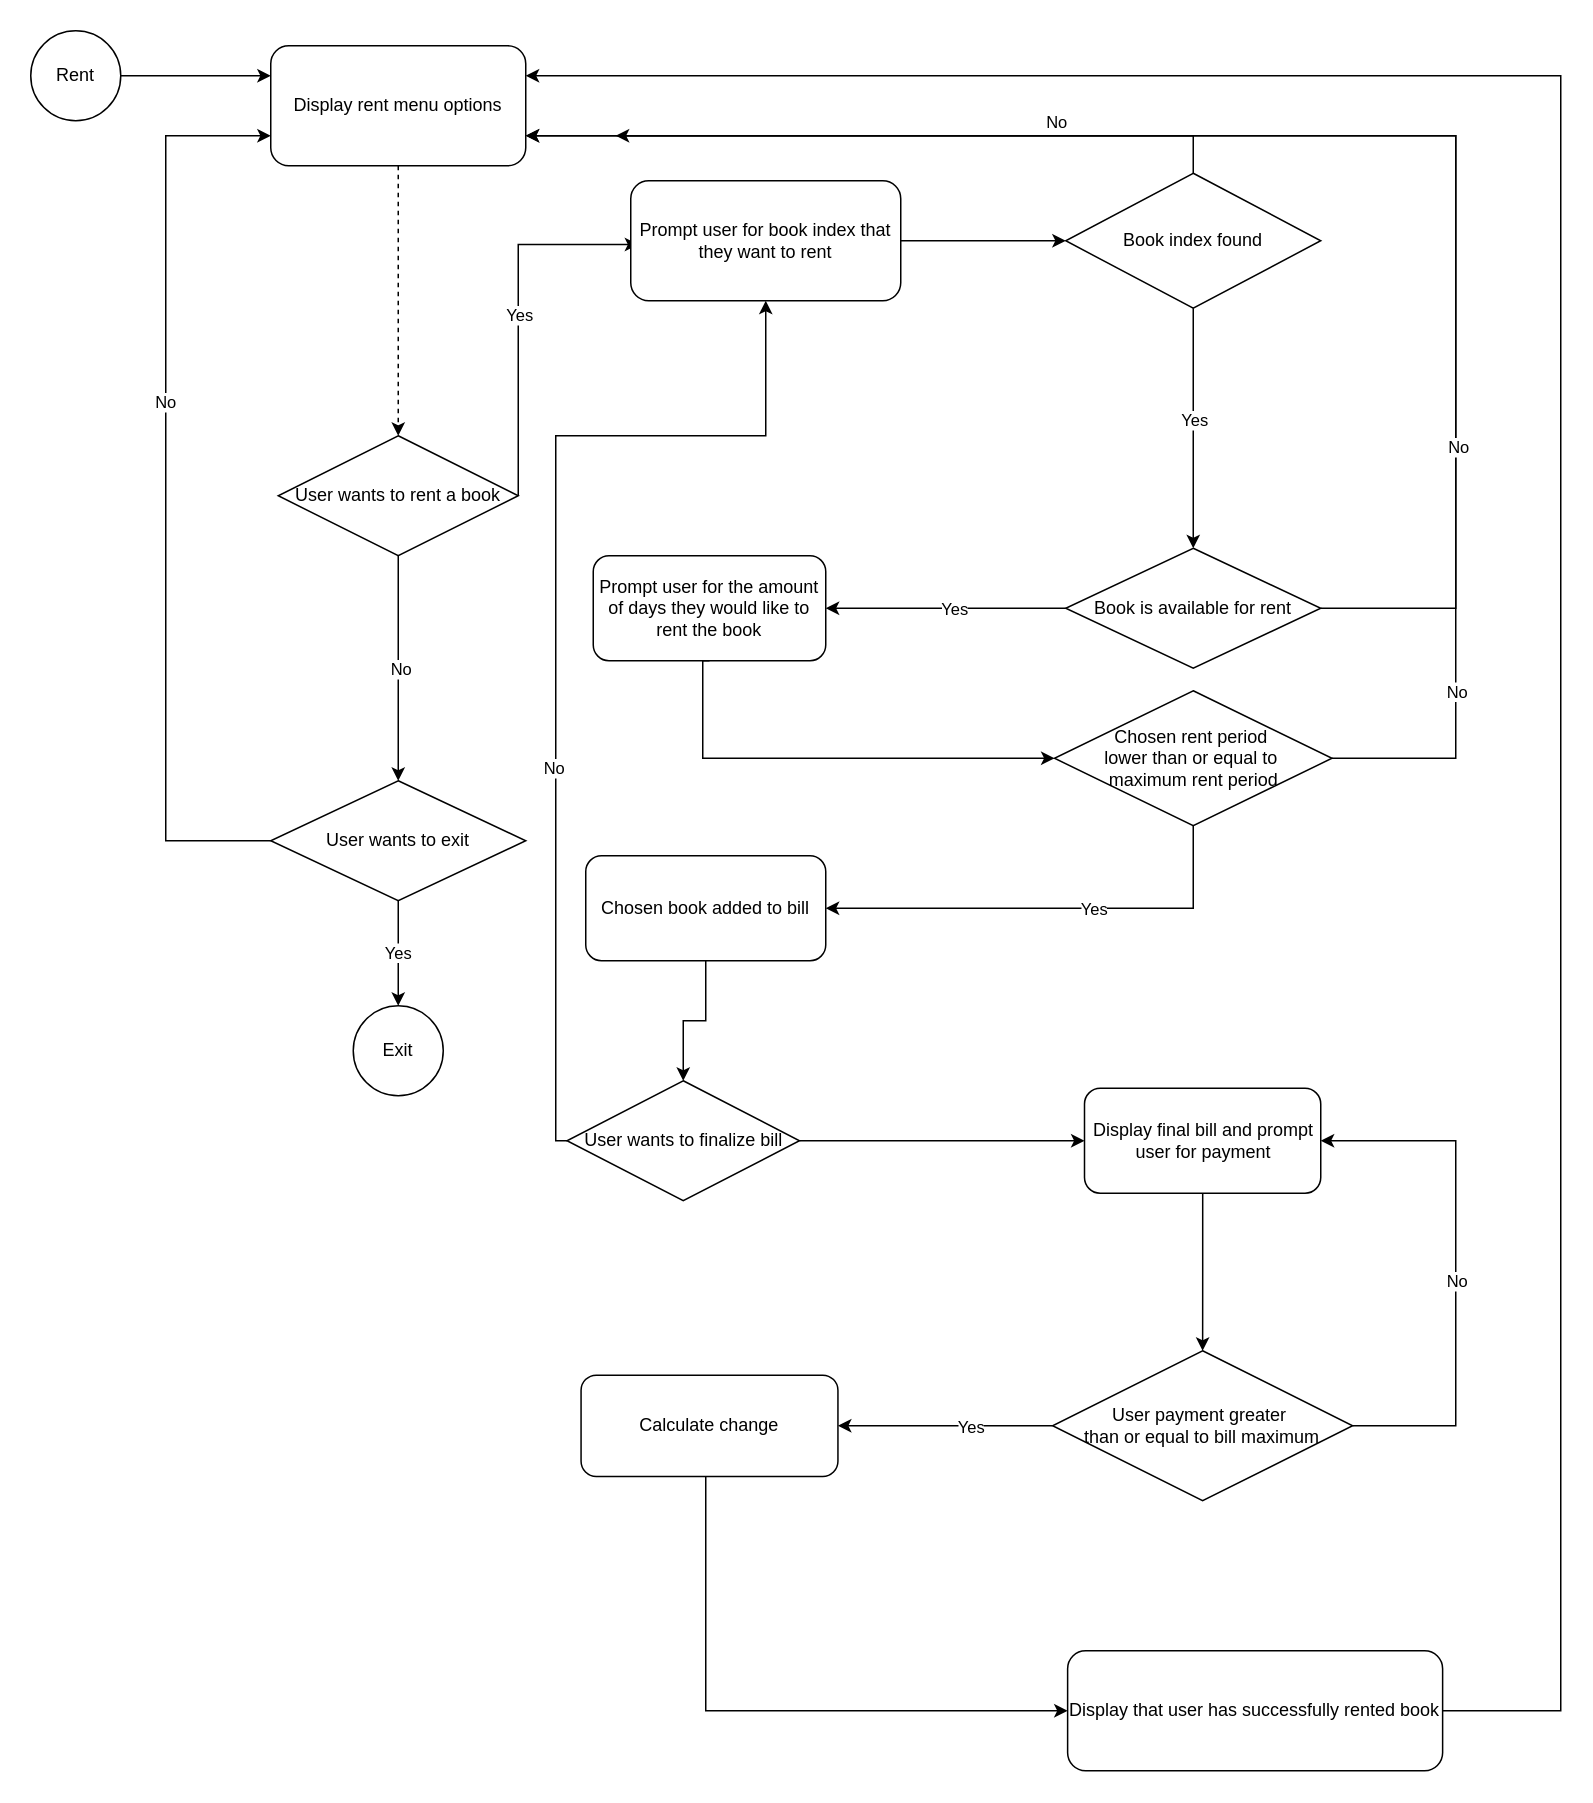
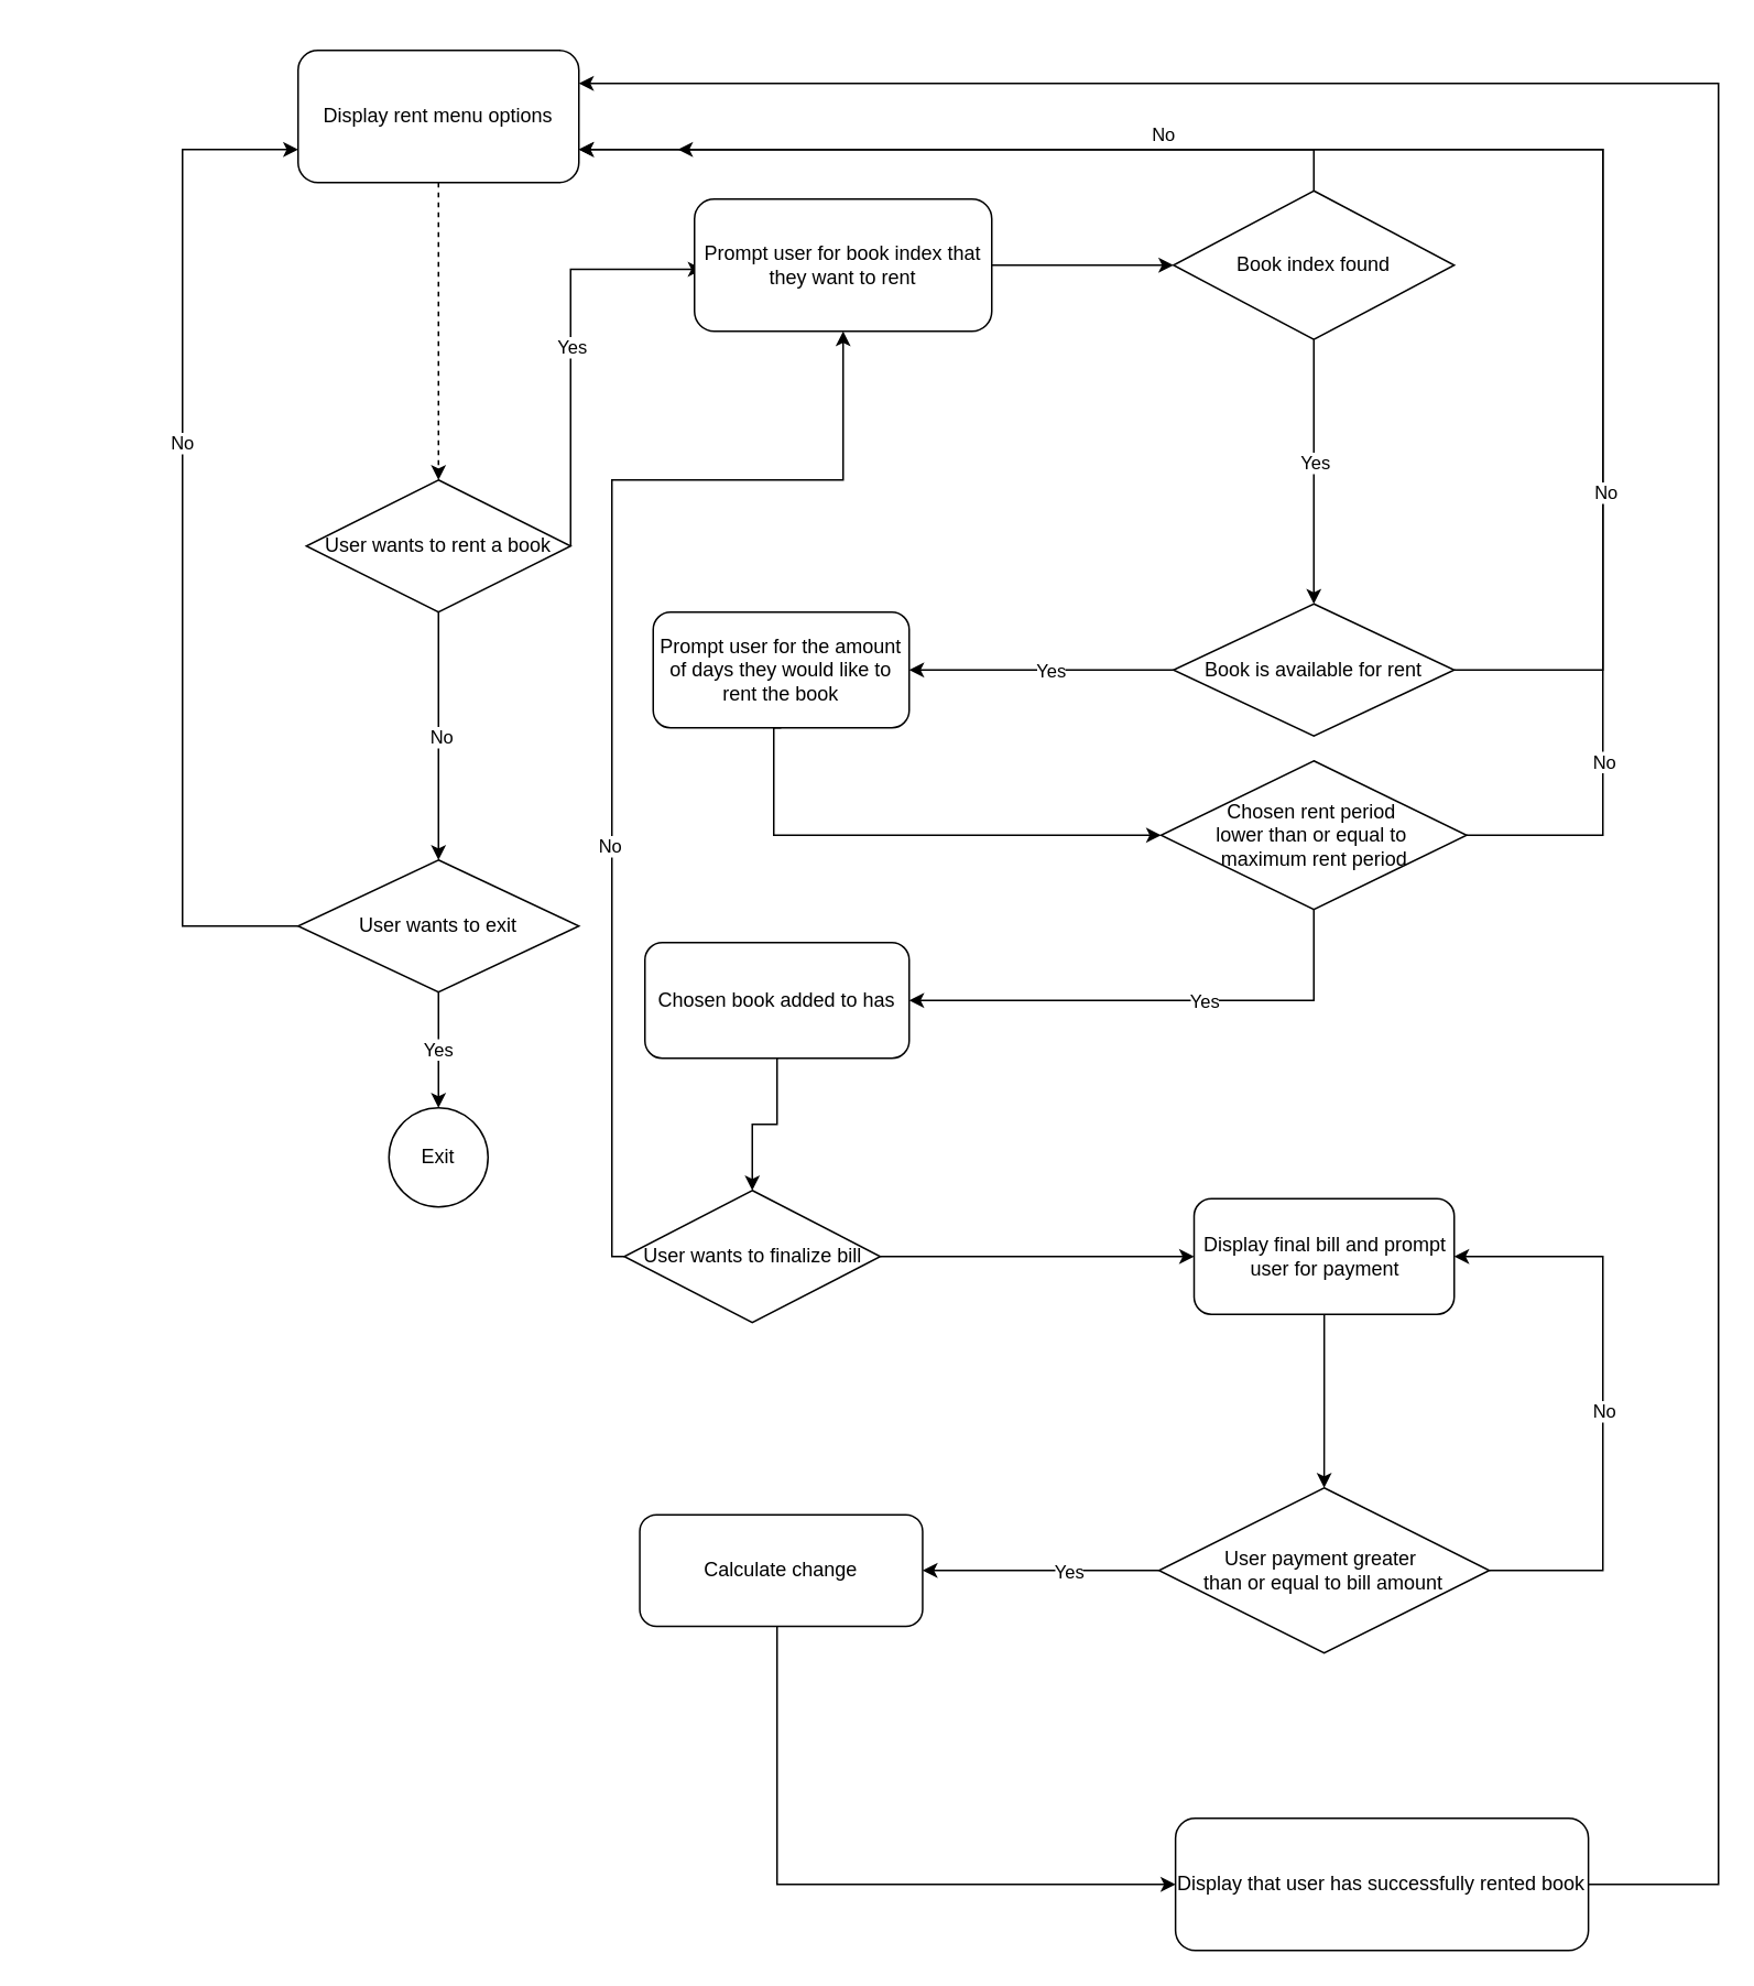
  <mxCell id="0" />
  <mxCell id="1" parent="0" />
  <mxCell id="2" style="edgeStyle=orthogonalEdgeStyle;rounded=0;orthogonalLoop=1;jettySize=auto;html=1;exitX=0.5;exitY=1;exitDx=0;exitDy=0;entryX=0.5;entryY=0;entryDx=0;entryDy=0;" parent="1" source="26" target="7" edge="1"><mxGeometry relative="1" as="geometry"><mxPoint x="320" y="400" as="sourcePoint" /><Array as="points"><mxPoint x="265" y="460" /><mxPoint x="265" y="460" /></Array></mxGeometry></mxCell>
  <mxCell id="3" value="No" style="edgeLabel;html=1;align=center;verticalAlign=middle;resizable=0;points=[];" parent="2" connectable="0" vertex="1"><mxGeometry x="0.005" y="1" relative="1" as="geometry"><mxPoint as="offset" /></mxGeometry></mxCell>
  <mxCell id="4" style="edgeStyle=orthogonalEdgeStyle;rounded=0;orthogonalLoop=1;jettySize=auto;html=1;entryX=0;entryY=0.75;entryDx=0;entryDy=0;" parent="1" source="7" target="19" edge="1"><mxGeometry relative="1" as="geometry"><mxPoint x="90" y="100" as="targetPoint" /><Array as="points"><mxPoint x="110" y="560" /><mxPoint x="110" y="90" /></Array></mxGeometry></mxCell>
  <mxCell id="5" value="No" style="edgeLabel;html=1;align=center;verticalAlign=middle;resizable=0;points=[];" parent="4" vertex="1" connectable="0"><mxGeometry x="0.189" y="1" relative="1" as="geometry"><mxPoint as="offset" /></mxGeometry></mxCell>
  <mxCell id="6" value="Yes" style="edgeStyle=orthogonalEdgeStyle;rounded=0;orthogonalLoop=1;jettySize=auto;html=1;entryX=0.5;entryY=0;entryDx=0;entryDy=0;exitX=0.5;exitY=1;exitDx=0;exitDy=0;" parent="1" source="7" target="29" edge="1"><mxGeometry relative="1" as="geometry"><Array as="points"><mxPoint x="265" y="630" /><mxPoint x="265" y="630" /></Array></mxGeometry></mxCell>
  <mxCell id="7" value="User wants to exit" style="rhombus;whiteSpace=wrap;html=1;" parent="1" vertex="1"><mxGeometry x="180" y="520" width="170" height="80" as="geometry" /></mxCell>
  <mxCell id="8" style="edgeStyle=orthogonalEdgeStyle;rounded=0;orthogonalLoop=1;jettySize=auto;html=1;entryX=1;entryY=0.5;entryDx=0;entryDy=0;" parent="1" source="12" target="28" edge="1"><mxGeometry relative="1" as="geometry"><Array as="points"><mxPoint x="795" y="605" /></Array></mxGeometry></mxCell>
  <mxCell id="9" value="Yes" style="edgeLabel;html=1;align=center;verticalAlign=middle;resizable=0;points=[];" parent="8" connectable="0" vertex="1"><mxGeometry x="-0.179" relative="1" as="geometry"><mxPoint x="1" as="offset" /></mxGeometry></mxCell>
  <mxCell id="10" style="edgeStyle=orthogonalEdgeStyle;rounded=0;orthogonalLoop=1;jettySize=auto;html=1;entryX=1;entryY=0.75;entryDx=0;entryDy=0;exitX=1;exitY=0.5;exitDx=0;exitDy=0;" edge="1" parent="1" source="12"><mxGeometry relative="1" as="geometry"><mxPoint x="947.5" y="505" as="sourcePoint" /><mxPoint x="410" y="90" as="targetPoint" /><Array as="points"><mxPoint x="970" y="505" /><mxPoint x="970" y="90" /></Array></mxGeometry></mxCell>
  <mxCell id="11" value="No" style="edgeLabel;html=1;align=center;verticalAlign=middle;resizable=0;points=[];" vertex="1" connectable="0" parent="10"><mxGeometry x="-0.802" relative="1" as="geometry"><mxPoint y="-22" as="offset" /></mxGeometry></mxCell>
  <mxCell id="12" value="Chosen rent period&amp;nbsp;&lt;div&gt;lower&amp;nbsp;&lt;span style=&quot;background-color: initial;&quot;&gt;than or equal to&amp;nbsp;&lt;/span&gt;&lt;div&gt;&lt;div&gt;maximum rent period&lt;/div&gt;&lt;/div&gt;&lt;/div&gt;" style="rhombus;whiteSpace=wrap;html=1;" parent="1" vertex="1"><mxGeometry x="702.5" y="460" width="185" height="90" as="geometry" /></mxCell>
  <mxCell id="13" style="edgeStyle=orthogonalEdgeStyle;rounded=0;orthogonalLoop=1;jettySize=auto;html=1;entryX=1;entryY=0.5;entryDx=0;entryDy=0;exitX=0;exitY=0.5;exitDx=0;exitDy=0;" parent="1" source="17" target="23" edge="1"><mxGeometry relative="1" as="geometry"><Array as="points"><mxPoint x="630" y="950" /><mxPoint x="630" y="950" /></Array></mxGeometry></mxCell>
  <mxCell id="14" value="Yes" style="edgeLabel;html=1;align=center;verticalAlign=middle;resizable=0;points=[];" vertex="1" connectable="0" parent="13"><mxGeometry x="-0.236" relative="1" as="geometry"><mxPoint as="offset" /></mxGeometry></mxCell>
  <mxCell id="15" style="edgeStyle=orthogonalEdgeStyle;rounded=0;orthogonalLoop=1;jettySize=auto;html=1;entryX=1;entryY=0.5;entryDx=0;entryDy=0;" edge="1" parent="1" source="17" target="49"><mxGeometry relative="1" as="geometry"><Array as="points"><mxPoint x="970" y="950" /><mxPoint x="970" y="760" /></Array></mxGeometry></mxCell>
  <mxCell id="16" value="No" style="edgeLabel;html=1;align=center;verticalAlign=middle;resizable=0;points=[];" vertex="1" connectable="0" parent="15"><mxGeometry x="-0.055" relative="1" as="geometry"><mxPoint as="offset" /></mxGeometry></mxCell>
- <mxCell id="17" value="User payment greater&amp;nbsp;&lt;div&gt;than or equal to bill maximum&lt;/div&gt;" style="rhombus;whiteSpace=wrap;html=1;" parent="1" vertex="1"><mxGeometry x="701.25" y="900" width="200" height="100" as="geometry" /></mxCell>
+ <mxCell id="17" value="User payment greater&amp;nbsp;&lt;div&gt;than or equal to bill amount&lt;/div&gt;" style="rhombus;whiteSpace=wrap;html=1;" parent="1" vertex="1"><mxGeometry x="701.25" y="900" width="200" height="100" as="geometry" /></mxCell>
  <mxCell id="18" style="edgeStyle=orthogonalEdgeStyle;rounded=0;orthogonalLoop=1;jettySize=auto;html=1;entryX=0.5;entryY=0;entryDx=0;entryDy=0;dashed=1;" edge="1" parent="1" source="19" target="26"><mxGeometry relative="1" as="geometry" /></mxCell>
  <mxCell id="19" value="Display rent menu options" style="rounded=1;whiteSpace=wrap;html=1;" parent="1" vertex="1"><mxGeometry x="180" y="30" width="170" height="80" as="geometry" /></mxCell>
- <mxCell id="20" style="edgeStyle=orthogonalEdgeStyle;rounded=0;orthogonalLoop=1;jettySize=auto;html=1;entryX=0;entryY=0.25;entryDx=0;entryDy=0;" edge="1" parent="1" source="21" target="19"><mxGeometry relative="1" as="geometry"><Array as="points"><mxPoint x="140" y="50" /><mxPoint x="140" y="50" /></Array></mxGeometry></mxCell>
- <mxCell id="21" value="Rent" style="ellipse;whiteSpace=wrap;html=1;" parent="1" vertex="1"><mxGeometry x="20" y="20" width="60" height="60" as="geometry" /></mxCell>
  <mxCell id="22" style="edgeStyle=orthogonalEdgeStyle;rounded=0;orthogonalLoop=1;jettySize=auto;html=1;entryX=0;entryY=0.5;entryDx=0;entryDy=0;" edge="1" parent="1" source="23" target="51"><mxGeometry relative="1" as="geometry"><Array as="points"><mxPoint x="470" y="1140" /></Array></mxGeometry></mxCell>
  <mxCell id="23" value="Calculate change" style="rounded=1;whiteSpace=wrap;html=1;" parent="1" vertex="1"><mxGeometry x="386.88" y="916.25" width="171.25" height="67.5" as="geometry" /></mxCell>
  <mxCell id="24" style="edgeStyle=orthogonalEdgeStyle;rounded=0;orthogonalLoop=1;jettySize=auto;html=1;entryX=0;entryY=0.5;entryDx=0;entryDy=0;" edge="1" parent="1"><mxGeometry relative="1" as="geometry"><mxPoint x="345" y="330" as="sourcePoint" /><mxPoint x="425" y="162.5" as="targetPoint" /><Array as="points"><mxPoint x="345" y="162.5" /></Array></mxGeometry></mxCell>
  <mxCell id="25" value="Yes" style="edgeLabel;html=1;align=center;verticalAlign=middle;resizable=0;points=[];" vertex="1" connectable="0" parent="24"><mxGeometry x="-0.022" relative="1" as="geometry"><mxPoint as="offset" /></mxGeometry></mxCell>
  <mxCell id="26" value="User wants to rent a book" style="rhombus;whiteSpace=wrap;html=1;" parent="1" vertex="1"><mxGeometry x="185" y="290" width="160" height="80" as="geometry" /></mxCell>
  <mxCell id="27" style="edgeStyle=orthogonalEdgeStyle;rounded=0;orthogonalLoop=1;jettySize=auto;html=1;exitX=0.5;exitY=1;exitDx=0;exitDy=0;" parent="1" source="28" target="47" edge="1"><mxGeometry relative="1" as="geometry"><Array as="points" /><mxPoint x="470" y="720" as="targetPoint" /></mxGeometry></mxCell>
- <mxCell id="28" value="Chosen book added to bill" style="rounded=1;whiteSpace=wrap;html=1;" parent="1" vertex="1"><mxGeometry x="390" y="570" width="160" height="70" as="geometry" /></mxCell>
+ <mxCell id="28" value="Chosen book added to has" style="rounded=1;whiteSpace=wrap;html=1;" parent="1" vertex="1"><mxGeometry x="390" y="570" width="160" height="70" as="geometry" /></mxCell>
  <mxCell id="29" value="Exit" style="ellipse;whiteSpace=wrap;html=1;" vertex="1" parent="1"><mxGeometry x="235" y="670" width="60" height="60" as="geometry" /></mxCell>
  <mxCell id="30" style="edgeStyle=orthogonalEdgeStyle;rounded=0;orthogonalLoop=1;jettySize=auto;html=1;entryX=0;entryY=0.5;entryDx=0;entryDy=0;" edge="1" parent="1" source="31" target="36"><mxGeometry relative="1" as="geometry" /></mxCell>
  <mxCell id="31" value="Prompt user for book index that they want to rent" style="rounded=1;whiteSpace=wrap;html=1;" vertex="1" parent="1"><mxGeometry x="420" y="120" width="180" height="80" as="geometry" /></mxCell>
  <mxCell id="32" style="edgeStyle=orthogonalEdgeStyle;rounded=0;orthogonalLoop=1;jettySize=auto;html=1;exitX=0.5;exitY=0;exitDx=0;exitDy=0;entryX=1;entryY=0.75;entryDx=0;entryDy=0;" edge="1" parent="1" source="36" target="19"><mxGeometry relative="1" as="geometry" /></mxCell>
  <mxCell id="33" value="No" style="edgeLabel;html=1;align=center;verticalAlign=middle;resizable=0;points=[];" vertex="1" connectable="0" parent="32"><mxGeometry x="0.06" y="-1" relative="1" as="geometry"><mxPoint x="132" y="-9" as="offset" /></mxGeometry></mxCell>
  <mxCell id="34" style="edgeStyle=orthogonalEdgeStyle;rounded=0;orthogonalLoop=1;jettySize=auto;html=1;entryX=0.5;entryY=0;entryDx=0;entryDy=0;" edge="1" parent="1" source="36" target="41"><mxGeometry relative="1" as="geometry"><mxPoint x="795" y="310" as="targetPoint" /></mxGeometry></mxCell>
  <mxCell id="35" value="Yes" style="edgeLabel;html=1;align=center;verticalAlign=middle;resizable=0;points=[];" vertex="1" connectable="0" parent="34"><mxGeometry x="-0.073" relative="1" as="geometry"><mxPoint as="offset" /></mxGeometry></mxCell>
  <mxCell id="36" value="Book index found" style="rhombus;whiteSpace=wrap;html=1;" vertex="1" parent="1"><mxGeometry x="710" y="115" width="170" height="90" as="geometry" /></mxCell>
  <mxCell id="37" style="edgeStyle=orthogonalEdgeStyle;rounded=0;orthogonalLoop=1;jettySize=auto;html=1;entryX=1;entryY=0.75;entryDx=0;entryDy=0;exitX=1;exitY=0.5;exitDx=0;exitDy=0;" edge="1" parent="1" source="41" target="19"><mxGeometry relative="1" as="geometry"><Array as="points"><mxPoint x="970" y="405" /><mxPoint x="970" y="90" /></Array></mxGeometry></mxCell>
  <mxCell id="38" value="No" style="edgeLabel;html=1;align=center;verticalAlign=middle;resizable=0;points=[];" vertex="1" connectable="0" parent="37"><mxGeometry x="-0.613" y="-1" relative="1" as="geometry"><mxPoint as="offset" /></mxGeometry></mxCell>
  <mxCell id="39" style="edgeStyle=orthogonalEdgeStyle;rounded=0;orthogonalLoop=1;jettySize=auto;html=1;entryX=1;entryY=0.5;entryDx=0;entryDy=0;" edge="1" parent="1" source="41" target="43"><mxGeometry relative="1" as="geometry"><mxPoint x="590" y="350" as="targetPoint" /></mxGeometry></mxCell>
  <mxCell id="40" value="Yes" style="edgeLabel;html=1;align=center;verticalAlign=middle;resizable=0;points=[];" vertex="1" connectable="0" parent="39"><mxGeometry x="-0.209" y="2" relative="1" as="geometry"><mxPoint x="-12" y="-2" as="offset" /></mxGeometry></mxCell>
  <mxCell id="41" value="Book is available for rent" style="rhombus;whiteSpace=wrap;html=1;" vertex="1" parent="1"><mxGeometry x="710" y="365" width="170" height="80" as="geometry" /></mxCell>
  <mxCell id="42" style="edgeStyle=orthogonalEdgeStyle;rounded=0;orthogonalLoop=1;jettySize=auto;html=1;entryX=0;entryY=0.5;entryDx=0;entryDy=0;exitX=0.5;exitY=1;exitDx=0;exitDy=0;" edge="1" parent="1" source="43" target="12"><mxGeometry relative="1" as="geometry"><Array as="points"><mxPoint x="468" y="505" /></Array></mxGeometry></mxCell>
  <mxCell id="43" value="Prompt user for the amount of days they would like to rent the book" style="rounded=1;whiteSpace=wrap;html=1;" vertex="1" parent="1"><mxGeometry x="395" y="370" width="155" height="70" as="geometry" /></mxCell>
  <mxCell id="44" style="edgeStyle=orthogonalEdgeStyle;rounded=0;orthogonalLoop=1;jettySize=auto;html=1;entryX=0.5;entryY=1;entryDx=0;entryDy=0;" edge="1" parent="1" source="47" target="31"><mxGeometry relative="1" as="geometry"><Array as="points"><mxPoint x="370" y="760" /><mxPoint x="370" y="290" /><mxPoint x="510" y="290" /></Array></mxGeometry></mxCell>
  <mxCell id="45" value="No" style="edgeLabel;html=1;align=center;verticalAlign=middle;resizable=0;points=[];" vertex="1" connectable="0" parent="44"><mxGeometry x="-0.277" y="2" relative="1" as="geometry"><mxPoint as="offset" /></mxGeometry></mxCell>
  <mxCell id="46" style="edgeStyle=orthogonalEdgeStyle;rounded=0;orthogonalLoop=1;jettySize=auto;html=1;entryX=0;entryY=0.5;entryDx=0;entryDy=0;" edge="1" parent="1" source="47" target="49"><mxGeometry relative="1" as="geometry" /></mxCell>
  <mxCell id="47" value="User wants to finalize bill" style="rhombus;whiteSpace=wrap;html=1;" vertex="1" parent="1"><mxGeometry x="377.5" y="720" width="155" height="80" as="geometry" /></mxCell>
  <mxCell id="48" style="edgeStyle=orthogonalEdgeStyle;rounded=0;orthogonalLoop=1;jettySize=auto;html=1;entryX=0.5;entryY=0;entryDx=0;entryDy=0;" edge="1" parent="1" source="49" target="17"><mxGeometry relative="1" as="geometry" /></mxCell>
  <mxCell id="49" value="Display final bill and prompt user for payment" style="rounded=1;whiteSpace=wrap;html=1;" vertex="1" parent="1"><mxGeometry x="722.5" y="725" width="157.5" height="70" as="geometry" /></mxCell>
  <mxCell id="50" style="edgeStyle=orthogonalEdgeStyle;rounded=0;orthogonalLoop=1;jettySize=auto;html=1;entryX=1;entryY=0.25;entryDx=0;entryDy=0;" edge="1" parent="1" source="51" target="19"><mxGeometry relative="1" as="geometry"><Array as="points"><mxPoint x="1040" y="1140" /><mxPoint x="1040" y="50" /></Array></mxGeometry></mxCell>
  <mxCell id="51" value="Display that user has successfully rented book" style="rounded=1;whiteSpace=wrap;html=1;" vertex="1" parent="1"><mxGeometry x="711.25" y="1100" width="250" height="80" as="geometry" /></mxCell>
